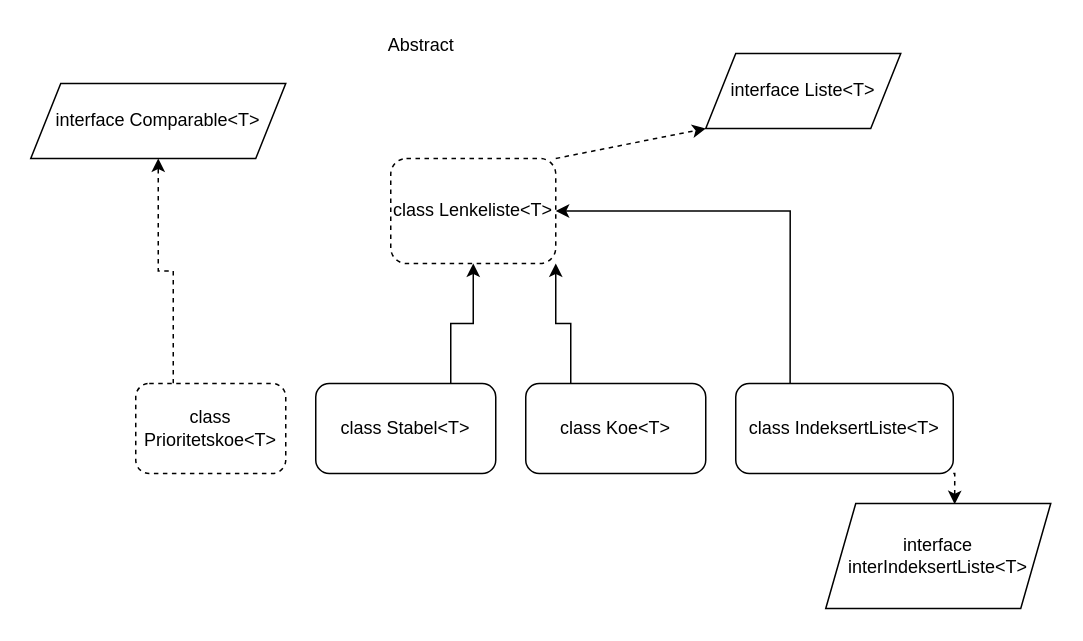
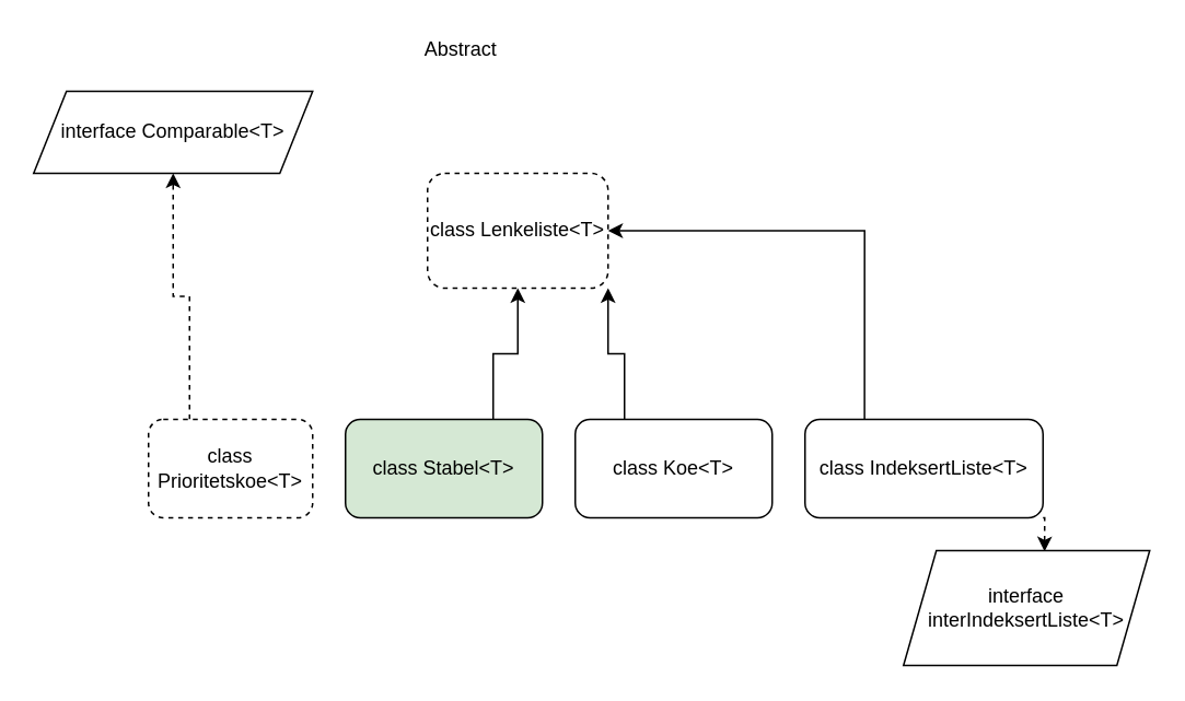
  <mxCell id="0" />
  <mxCell id="1" parent="0" />
  <mxCell id="2" value="class Lenkeliste&amp;lt;T&amp;gt;" style="rounded=1;whiteSpace=wrap;html=1;dashed=1;" parent="1" vertex="1"><mxGeometry x="260" y="105" width="110" height="70" as="geometry" /></mxCell>
- <mxCell id="3" value="interface Liste&amp;lt;T&amp;gt;" style="shape=parallelogram;perimeter=parallelogramPerimeter;whiteSpace=wrap;html=1;fixedSize=1;" parent="1" vertex="1"><mxGeometry x="470" y="35" width="130" height="50" as="geometry" /></mxCell>
- <mxCell id="4" value="" style="endArrow=classic;html=1;rounded=0;entryX=0;entryY=1;entryDx=0;entryDy=0;exitX=1;exitY=0;exitDx=0;exitDy=0;dashed=1;" parent="1" source="2" target="3" edge="1"><mxGeometry width="50" height="50" relative="1" as="geometry"><mxPoint x="340" y="645" as="sourcePoint" /><mxPoint x="390" y="595" as="targetPoint" /></mxGeometry></mxCell>
  <mxCell id="5" style="edgeStyle=orthogonalEdgeStyle;rounded=0;orthogonalLoop=1;jettySize=auto;html=1;exitX=0.25;exitY=0;exitDx=0;exitDy=0;entryX=1;entryY=1;entryDx=0;entryDy=0;" parent="1" source="6" target="2" edge="1"><mxGeometry relative="1" as="geometry" /></mxCell>
  <mxCell id="6" value="class Koe&amp;lt;T&amp;gt;" style="rounded=1;whiteSpace=wrap;html=1;" parent="1" vertex="1"><mxGeometry x="350" y="255" width="120" height="60" as="geometry" /></mxCell>
  <mxCell id="7" style="edgeStyle=orthogonalEdgeStyle;rounded=0;orthogonalLoop=1;jettySize=auto;html=1;exitX=0.75;exitY=0;exitDx=0;exitDy=0;entryX=0.5;entryY=1;entryDx=0;entryDy=0;" parent="1" source="8" target="2" edge="1"><mxGeometry relative="1" as="geometry" /></mxCell>
- <mxCell id="8" value="class Stabel&amp;lt;T&amp;gt;" style="rounded=1;whiteSpace=wrap;html=1;" parent="1" vertex="1"><mxGeometry x="210" y="255" width="120" height="60" as="geometry" /></mxCell>
+ <mxCell id="8" value="class Stabel&amp;lt;T&amp;gt;" style="rounded=1;whiteSpace=wrap;html=1;fillColor=#d5e8d4;" parent="1" vertex="1"><mxGeometry x="210" y="255" width="120" height="60" as="geometry" /></mxCell>
  <mxCell id="9" style="edgeStyle=orthogonalEdgeStyle;rounded=0;orthogonalLoop=1;jettySize=auto;html=1;exitX=0.25;exitY=0;exitDx=0;exitDy=0;entryX=0.5;entryY=1;entryDx=0;entryDy=0;dashed=1;" parent="1" source="10" target="11" edge="1"><mxGeometry relative="1" as="geometry" /></mxCell>
  <mxCell id="10" value="class Prioritetskoe&amp;lt;T&amp;gt;" style="rounded=1;whiteSpace=wrap;html=1;dashed=1;" parent="1" vertex="1"><mxGeometry x="90" y="255" width="100" height="60" as="geometry" /></mxCell>
  <mxCell id="11" value="interface Comparable&amp;lt;T&amp;gt;" style="shape=parallelogram;perimeter=parallelogramPerimeter;whiteSpace=wrap;html=1;fixedSize=1;" parent="1" vertex="1"><mxGeometry x="20" y="55" width="170" height="50" as="geometry" /></mxCell>
  <mxCell id="12" style="edgeStyle=orthogonalEdgeStyle;rounded=0;orthogonalLoop=1;jettySize=auto;html=1;exitX=0.25;exitY=0;exitDx=0;exitDy=0;entryX=1;entryY=0.5;entryDx=0;entryDy=0;" parent="1" source="14" target="2" edge="1"><mxGeometry relative="1" as="geometry" /></mxCell>
  <mxCell id="13" style="edgeStyle=orthogonalEdgeStyle;rounded=0;orthogonalLoop=1;jettySize=auto;html=1;exitX=1;exitY=1;exitDx=0;exitDy=0;entryX=0.573;entryY=0.007;entryDx=0;entryDy=0;entryPerimeter=0;dashed=1;" parent="1" source="14" target="15" edge="1"><mxGeometry relative="1" as="geometry" /></mxCell>
  <mxCell id="14" value="class IndeksertListe&amp;lt;T&amp;gt;" style="rounded=1;whiteSpace=wrap;html=1;" parent="1" vertex="1"><mxGeometry x="490" y="255" width="145" height="60" as="geometry" /></mxCell>
  <mxCell id="15" value="interface interIndeksertListe&amp;lt;T&amp;gt;" style="shape=parallelogram;perimeter=parallelogramPerimeter;whiteSpace=wrap;html=1;fixedSize=1;" parent="1" vertex="1"><mxGeometry x="550" y="335" width="150" height="70" as="geometry" /></mxCell>
  <mxCell id="16" value="Abstract" style="text;html=1;align=center;verticalAlign=middle;resizable=0;points=[];autosize=1;strokeColor=none;fillColor=none;" parent="1" vertex="1"><mxGeometry x="250" y="20" width="60" height="20" as="geometry" /></mxCell>
